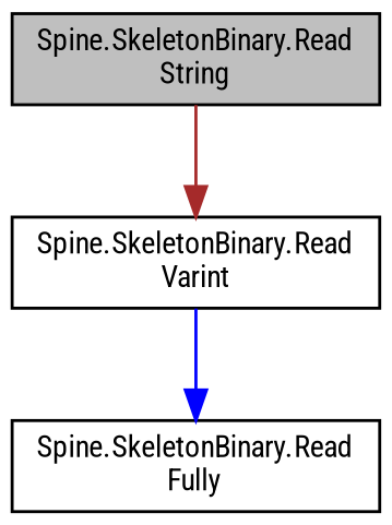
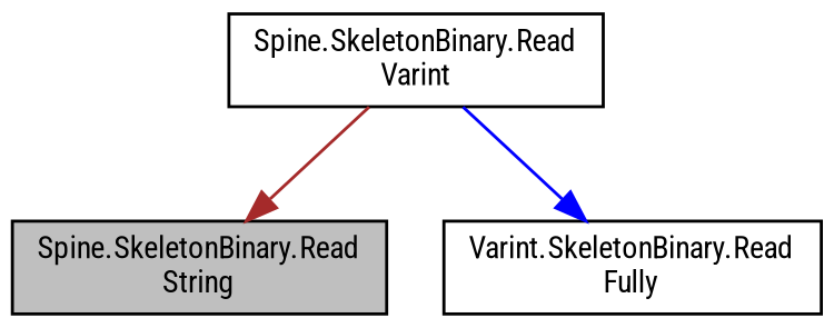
  digraph {
    fontname="Roboto Condensed"
    rankdir=TB
    node [color=black fillcolor=white fontname="Roboto Condensed" fontsize=10 shape=record style=filled]
    edge [fontname="Roboto Condensed" fontsize=10 labelfontname=Helvetica labelfontsize=10 style=solid]
    n1 [fillcolor=grey75 fontcolor=black height=0.2 label="Spine.SkeletonBinary.Read\lString" width=0.4]
    n2 [height=0.2 label="Spine.SkeletonBinary.Read\lVarint" width=0.4]
-   n3 [height=0.2 label="Spine.SkeletonBinary.Read\lFully" width=0.4]
-   n1 -> n2 [color=brown]
+   n3 [height=0.2 label="Varint.SkeletonBinary.Read\lFully" width=0.4]
+   n2 -> n1 [color=brown]
    n2 -> n3 [color=blue]
  }
